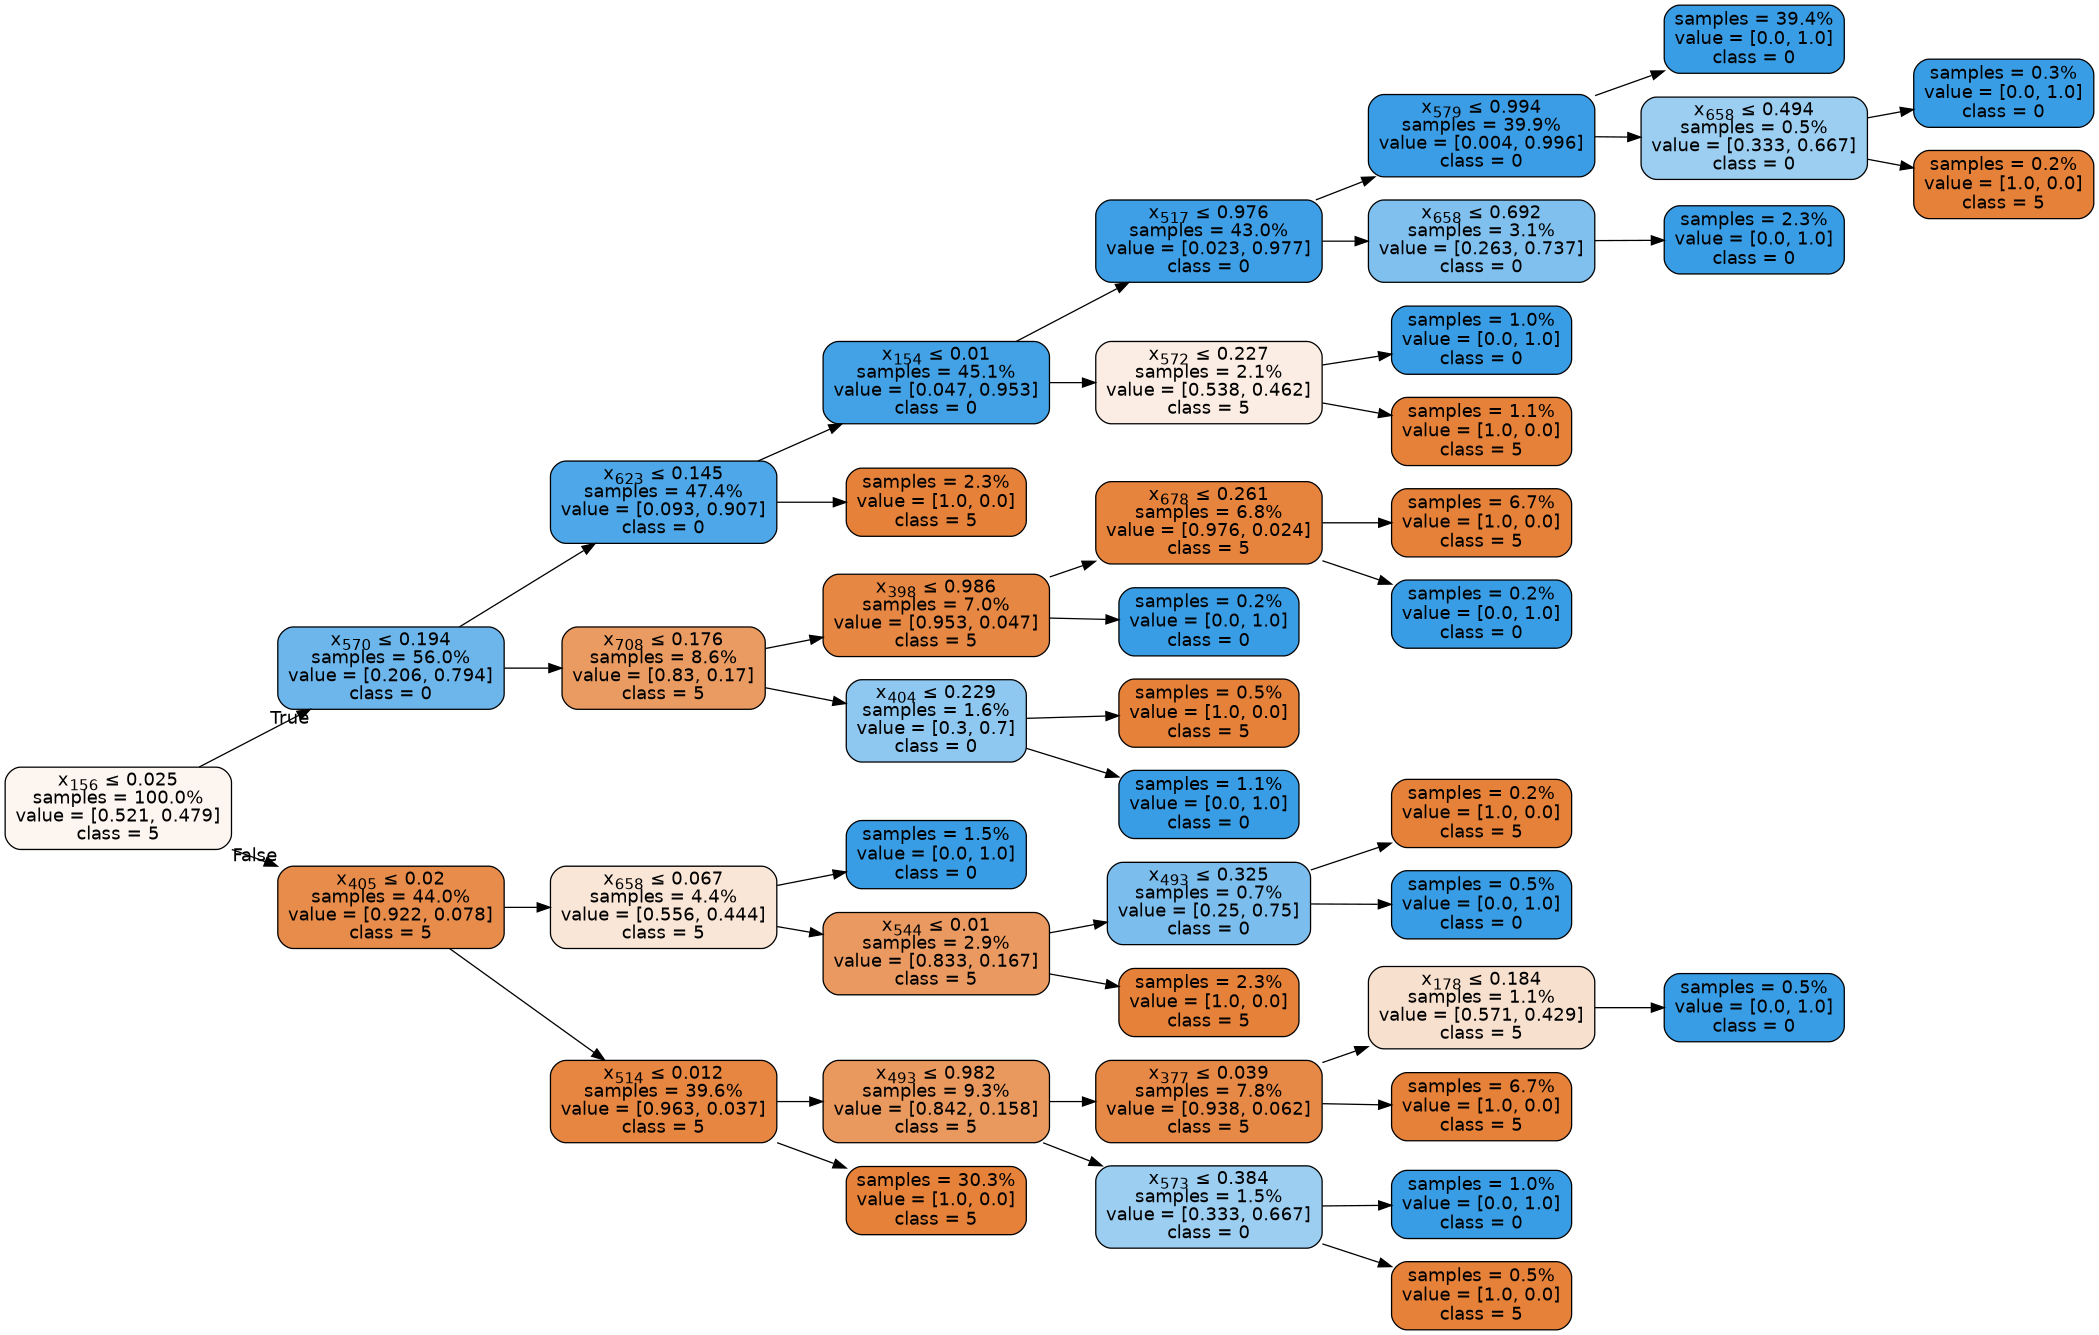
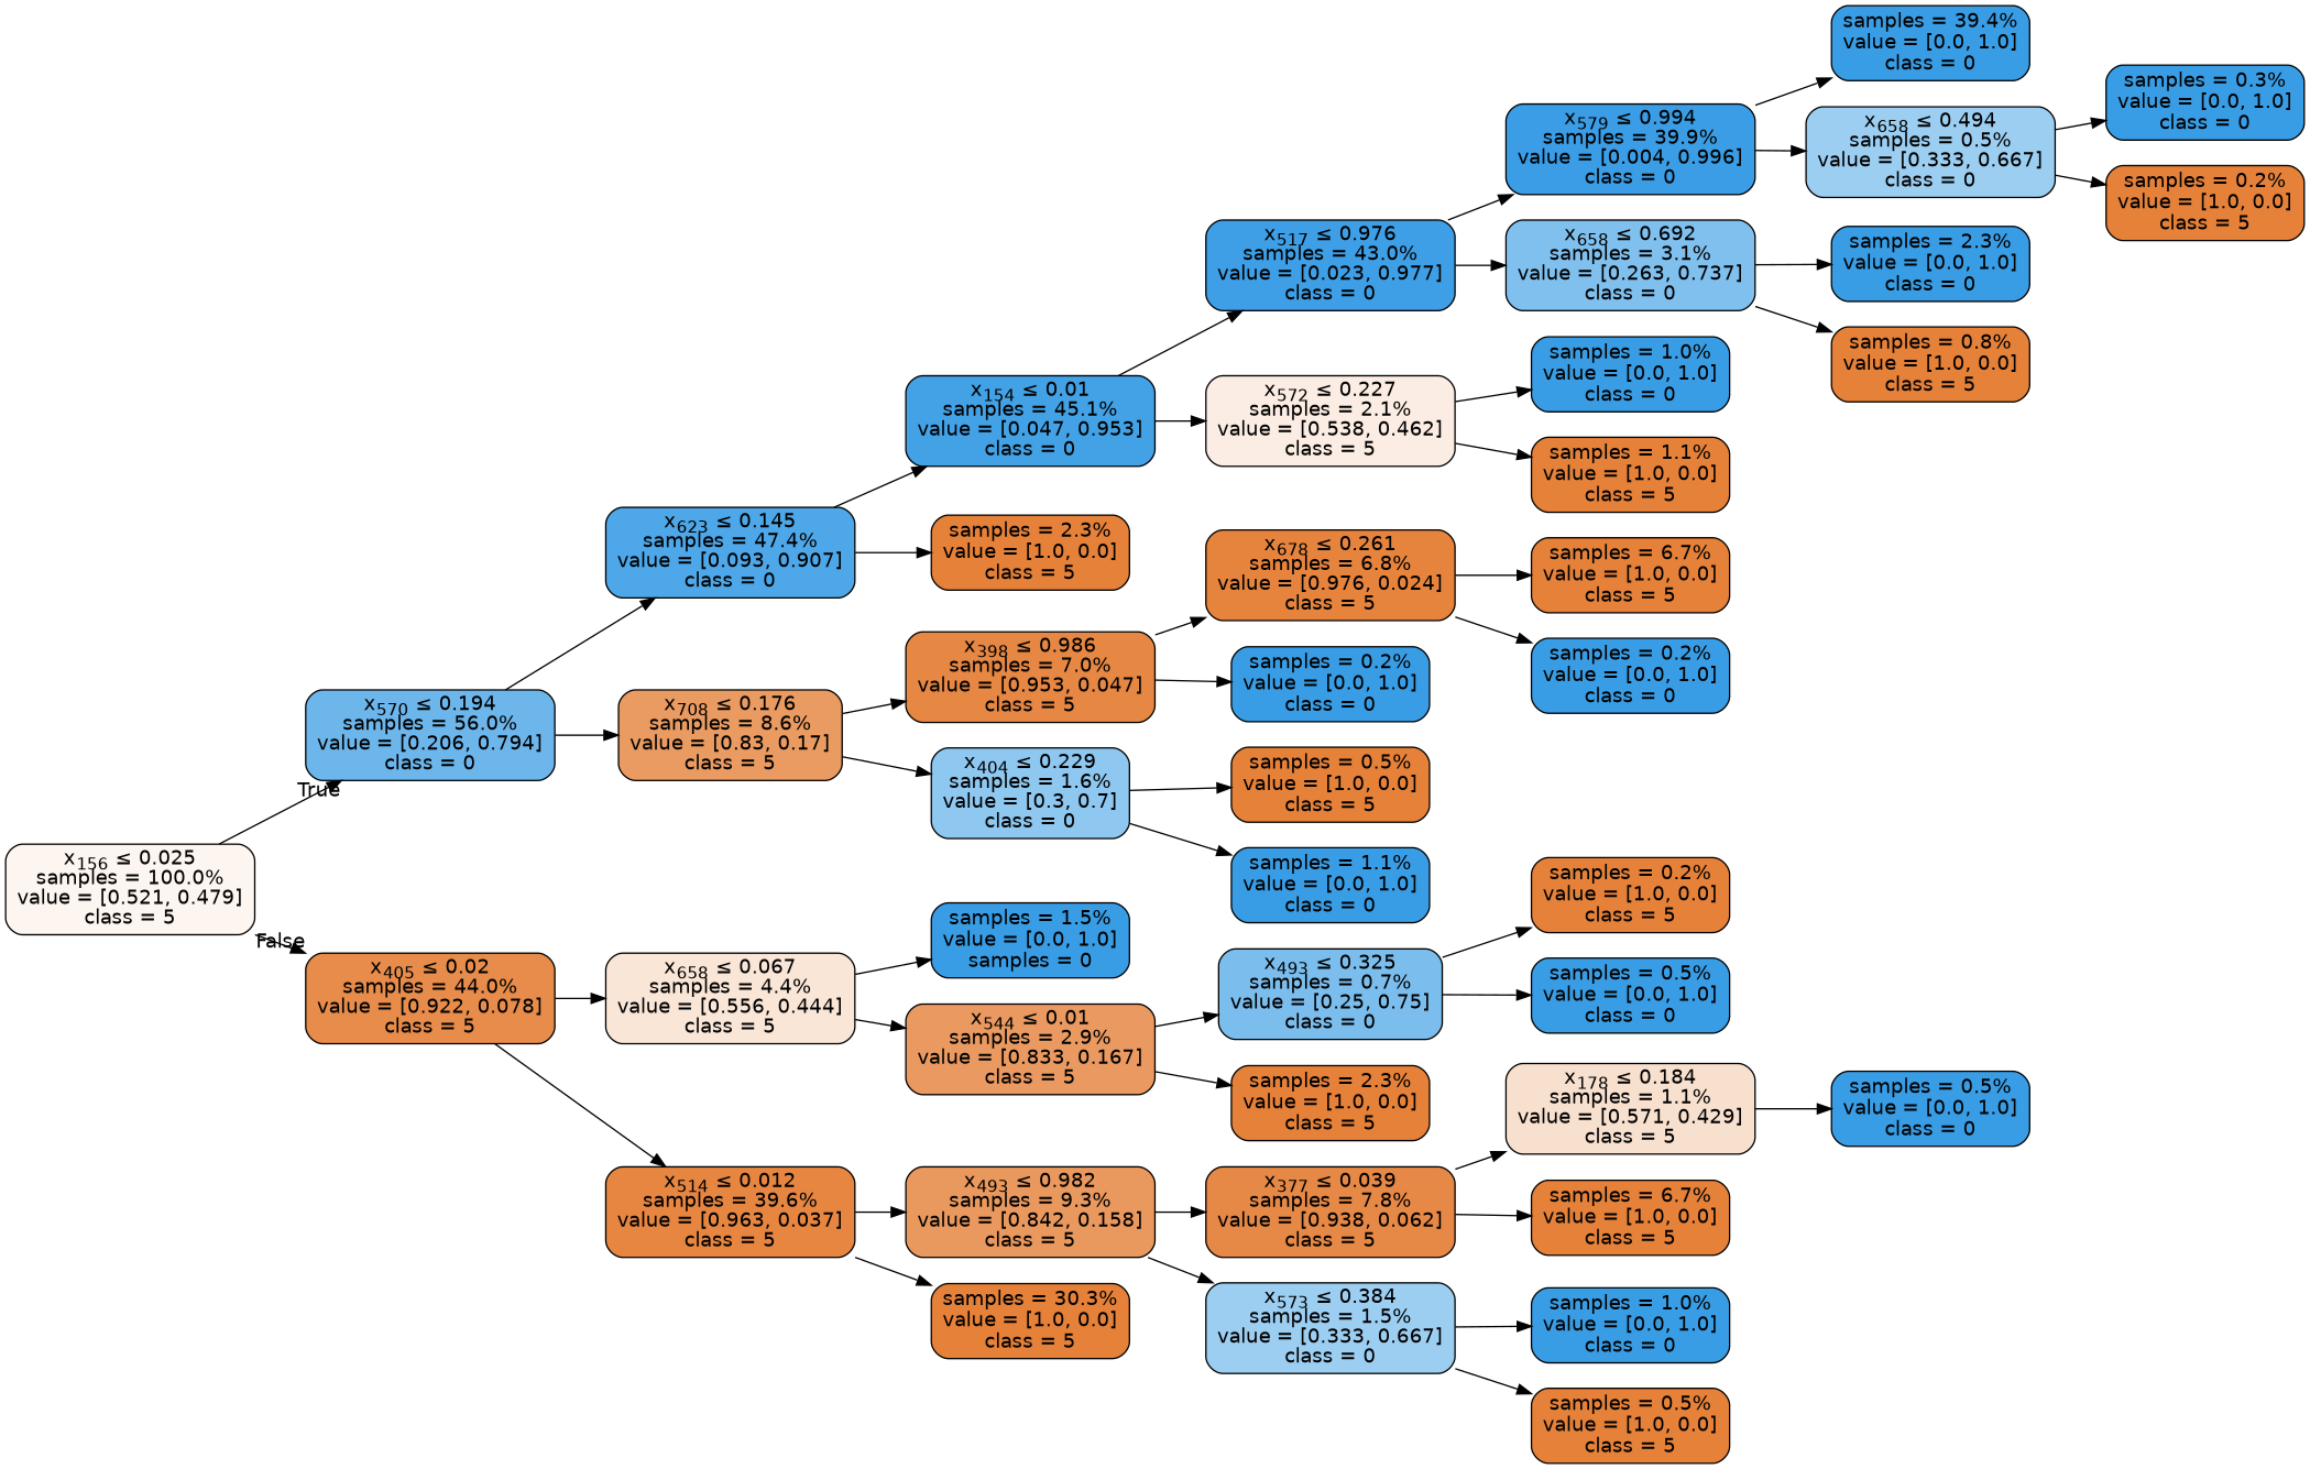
  digraph {
    rankdir=LR
    node [color=black fillcolor="#e58139" fontname=helvetica shape=box style="filled, rounded"]
    edge [fontname=helvetica]
    n1 [fillcolor="#fdf5ef" label=<x<SUB>156</SUB> &le; 0.025<br/>samples = 100.0%<br/>value = [0.521, 0.479]<br/>class = 5>]
    n2 [fillcolor="#6cb6ec" label=<x<SUB>570</SUB> &le; 0.194<br/>samples = 56.0%<br/>value = [0.206, 0.794]<br/>class = 0>]
    n3 [fillcolor="#e78c4a" label=<x<SUB>405</SUB> &le; 0.02<br/>samples = 44.0%<br/>value = [0.922, 0.078]<br/>class = 5>]
    n4 [fillcolor="#4da7e8" label=<x<SUB>623</SUB> &le; 0.145<br/>samples = 47.4%<br/>value = [0.093, 0.907]<br/>class = 0>]
    n5 [fillcolor="#ea9b61" label=<x<SUB>708</SUB> &le; 0.176<br/>samples = 8.6%<br/>value = [0.83, 0.17]<br/>class = 5>]
    n6 [fillcolor="#fae6d7" label=<x<SUB>658</SUB> &le; 0.067<br/>samples = 4.4%<br/>value = [0.556, 0.444]<br/>class = 5>]
    n7 [fillcolor="#e68641" label=<x<SUB>514</SUB> &le; 0.012<br/>samples = 39.6%<br/>value = [0.963, 0.037]<br/>class = 5>]
    n8 [fillcolor="#43a2e6" label=<x<SUB>154</SUB> &le; 0.01<br/>samples = 45.1%<br/>value = [0.047, 0.953]<br/>class = 0>]
    n9 [label=<samples = 2.3%<br/>value = [1.0, 0.0]<br/>class = 5>]
    n10 [fillcolor="#e68743" label=<x<SUB>398</SUB> &le; 0.986<br/>samples = 7.0%<br/>value = [0.953, 0.047]<br/>class = 5>]
    n11 [fillcolor="#8ec7f0" label=<x<SUB>404</SUB> &le; 0.229<br/>samples = 1.6%<br/>value = [0.3, 0.7]<br/>class = 0>]
    n12 [fillcolor="#3e9fe6" label=<x<SUB>517</SUB> &le; 0.976<br/>samples = 43.0%<br/>value = [0.023, 0.977]<br/>class = 0>]
    n13 [fillcolor="#fbede3" label=<x<SUB>572</SUB> &le; 0.227<br/>samples = 2.1%<br/>value = [0.538, 0.462]<br/>class = 5>]
    n14 [fillcolor="#3a9de5" label=<x<SUB>579</SUB> &le; 0.994<br/>samples = 39.9%<br/>value = [0.004, 0.996]<br/>class = 0>]
    n15 [fillcolor="#80c0ee" label=<x<SUB>658</SUB> &le; 0.692<br/>samples = 3.1%<br/>value = [0.263, 0.737]<br/>class = 0>]
    n16 [fillcolor="#399de5" label=<samples = 1.0%<br/>value = [0.0, 1.0]<br/>class = 0>]
    n17 [label=<samples = 1.1%<br/>value = [1.0, 0.0]<br/>class = 5>]
    n18 [fillcolor="#399de5" label=<samples = 39.4%<br/>value = [0.0, 1.0]<br/>class = 0>]
    n19 [fillcolor="#9ccef2" label=<x<SUB>658</SUB> &le; 0.494<br/>samples = 0.5%<br/>value = [0.333, 0.667]<br/>class = 0>]
    n20 [fillcolor="#399de5" label=<samples = 2.3%<br/>value = [0.0, 1.0]<br/>class = 0>]
+   n21 [label=<samples = 0.8%<br/>value = [1.0, 0.0]<br/>class = 5>]
    n22 [fillcolor="#399de5" label=<samples = 0.3%<br/>value = [0.0, 1.0]<br/>class = 0>]
    n23 [label=<samples = 0.2%<br/>value = [1.0, 0.0]<br/>class = 5>]
    n24 [fillcolor="#e6843e" label=<x<SUB>678</SUB> &le; 0.261<br/>samples = 6.8%<br/>value = [0.976, 0.024]<br/>class = 5>]
    n25 [fillcolor="#399de5" label=<samples = 0.2%<br/>value = [0.0, 1.0]<br/>class = 0>]
    n26 [label=<samples = 0.5%<br/>value = [1.0, 0.0]<br/>class = 5>]
    n27 [fillcolor="#399de5" label=<samples = 1.1%<br/>value = [0.0, 1.0]<br/>class = 0>]
    n28 [label=<samples = 6.7%<br/>value = [1.0, 0.0]<br/>class = 5>]
    n29 [fillcolor="#399de5" label=<samples = 0.2%<br/>value = [0.0, 1.0]<br/>class = 0>]
-   n30 [fillcolor="#399de5" label=<samples = 1.5%<br/>value = [0.0, 1.0]<br/>class = 0>]
+   n30 [fillcolor="#399de5" label=<samples = 1.5%<br/>value = [0.0, 1.0]<br/>samples = 0>]
    n31 [fillcolor="#ea9a61" label=<x<SUB>544</SUB> &le; 0.01<br/>samples = 2.9%<br/>value = [0.833, 0.167]<br/>class = 5>]
    n32 [fillcolor="#ea995e" label=<x<SUB>493</SUB> &le; 0.982<br/>samples = 9.3%<br/>value = [0.842, 0.158]<br/>class = 5>]
    n33 [label=<samples = 30.3%<br/>value = [1.0, 0.0]<br/>class = 5>]
    n34 [fillcolor="#7bbeee" label=<x<SUB>493</SUB> &le; 0.325<br/>samples = 0.7%<br/>value = [0.25, 0.75]<br/>class = 0>]
    n35 [label=<samples = 2.3%<br/>value = [1.0, 0.0]<br/>class = 5>]
    n36 [label=<samples = 0.2%<br/>value = [1.0, 0.0]<br/>class = 5>]
    n37 [fillcolor="#399de5" label=<samples = 0.5%<br/>value = [0.0, 1.0]<br/>class = 0>]
    n38 [fillcolor="#e78946" label=<x<SUB>377</SUB> &le; 0.039<br/>samples = 7.8%<br/>value = [0.938, 0.062]<br/>class = 5>]
    n39 [fillcolor="#9ccef2" label=<x<SUB>573</SUB> &le; 0.384<br/>samples = 1.5%<br/>value = [0.333, 0.667]<br/>class = 0>]
    n40 [fillcolor="#f8e0ce" label=<x<SUB>178</SUB> &le; 0.184<br/>samples = 1.1%<br/>value = [0.571, 0.429]<br/>class = 5>]
    n41 [label=<samples = 6.7%<br/>value = [1.0, 0.0]<br/>class = 5>]
    n42 [fillcolor="#399de5" label=<samples = 1.0%<br/>value = [0.0, 1.0]<br/>class = 0>]
    n43 [label=<samples = 0.5%<br/>value = [1.0, 0.0]<br/>class = 5>]
    n44 [fillcolor="#399de5" label=<samples = 0.5%<br/>value = [0.0, 1.0]<br/>class = 0>]
    n1 -> n2 [headlabel=True labelangle=45 labeldistance=2.5]
    n1 -> n3 [headlabel=False labelangle=-45 labeldistance=2.5]
    n2 -> n4
    n2 -> n5
    n3 -> n6
    n3 -> n7
    n4 -> n8
    n4 -> n9
    n5 -> n10
    n5 -> n11
    n6 -> n30
    n6 -> n31
    n7 -> n32
    n7 -> n33
    n8 -> n12
    n8 -> n13
    n10 -> n24
    n10 -> n25
    n11 -> n26
    n11 -> n27
    n12 -> n14
    n12 -> n15
    n13 -> n16
    n13 -> n17
    n14 -> n18
    n14 -> n19
    n15 -> n20
+   n15 -> n21
    n19 -> n22
    n19 -> n23
    n24 -> n28
    n24 -> n29
    n31 -> n34
    n31 -> n35
    n32 -> n38
    n32 -> n39
    n34 -> n36
    n34 -> n37
    n38 -> n40
    n38 -> n41
    n39 -> n42
    n39 -> n43
    n40 -> n44
  }
